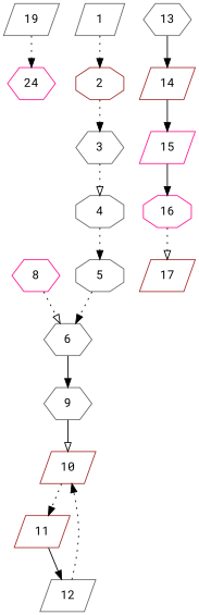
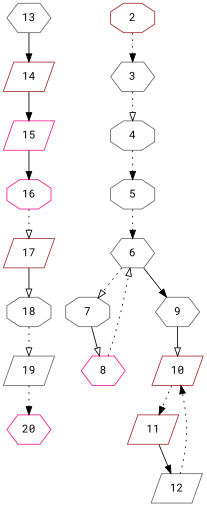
  digraph {
    fontname="Roboto Mono"
    node [color=gray40 fontname="Roboto Mono" shape=parallelogram]
    edge [arrowhead=normal fontname="Roboto Mono" style=dotted]
-   20 [color=deeppink shape=hexagon label=24]
+   20 [color=deeppink shape=hexagon]
    2 [color=brown shape=octagon]
-   1
    3 [shape=hexagon]
    4 [shape=octagon]
    5 [shape=octagon]
    6 [shape=hexagon]
+   7 [shape=octagon]
    9 [shape=hexagon]
    8 [color=deeppink shape=hexagon]
    10 [color=brown]
    11 [color=brown]
    12
    13 [shape=hexagon]
    14 [color=brown]
    15 [color=deeppink]
    16 [color=deeppink shape=octagon]
    17 [color=brown]
+   18 [shape=octagon]
    19
    2 -> 3
-   1 -> 2
    3 -> 4 [arrowhead=onormal]
    4 -> 5
    5 -> 6
+   6 -> 7 [arrowhead=onormal]
    6 -> 9 [style=solid]
+   7 -> 8 [arrowhead=onormal style=solid]
    9 -> 10 [arrowhead=onormal style=solid]
    8 -> 6 [arrowhead=onormal]
    10 -> 11
    11 -> 12 [style=solid]
    12 -> 10
    13 -> 14 [style=solid]
    14 -> 15 [style=solid]
    15 -> 16 [style=solid]
    16 -> 17 [arrowhead=onormal]
+   17 -> 18 [arrowhead=onormal style=solid]
+   18 -> 19 [arrowhead=onormal]
    19 -> 20
  }
